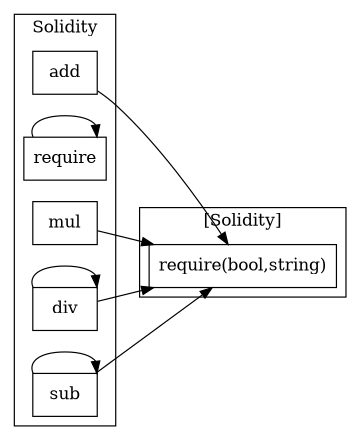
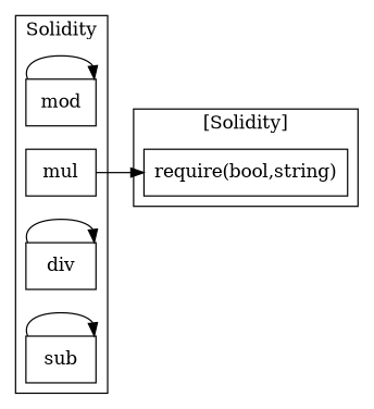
  strict digraph {
    rankdir=LR
    node [shape=box]
-   n1 [label=add]
-   n2 [label=require]
+   n2 [label=mod]
    n3 [label=mul]
    n4 [label=div]
    n5 [label=sub]
    "require(bool,string)"
    subgraph cluster_1 {
      label=Solidity
-     n1
      n2
      n3
      n4
      n5
    }
    subgraph cluster_2 {
      label="[Solidity]"
      "require(bool,string)"
    }
-   n1 -> "require(bool,string)"
    n2 -> n2
    n3 -> "require(bool,string)"
    n4 -> n4
-   n4 -> "require(bool,string)"
    n5 -> n5
-   n5 -> "require(bool,string)"
  }
